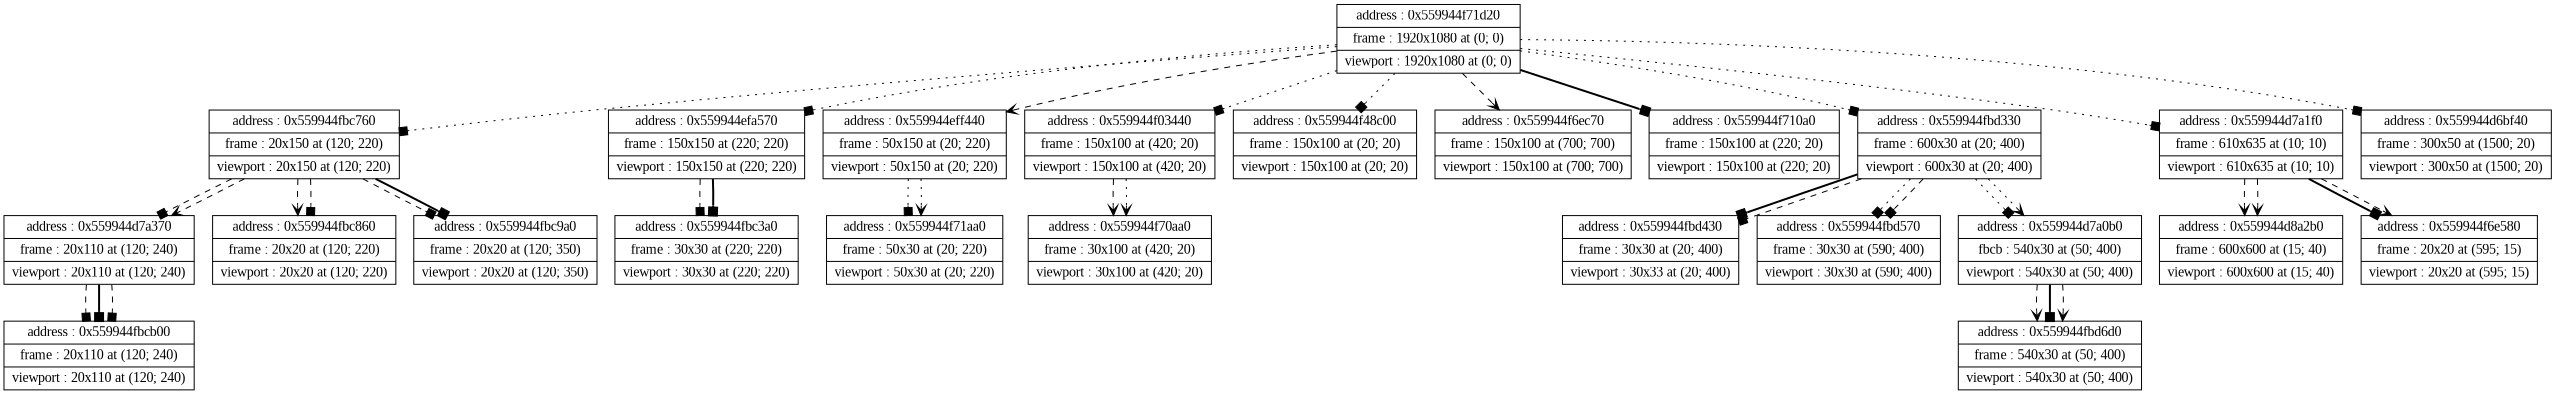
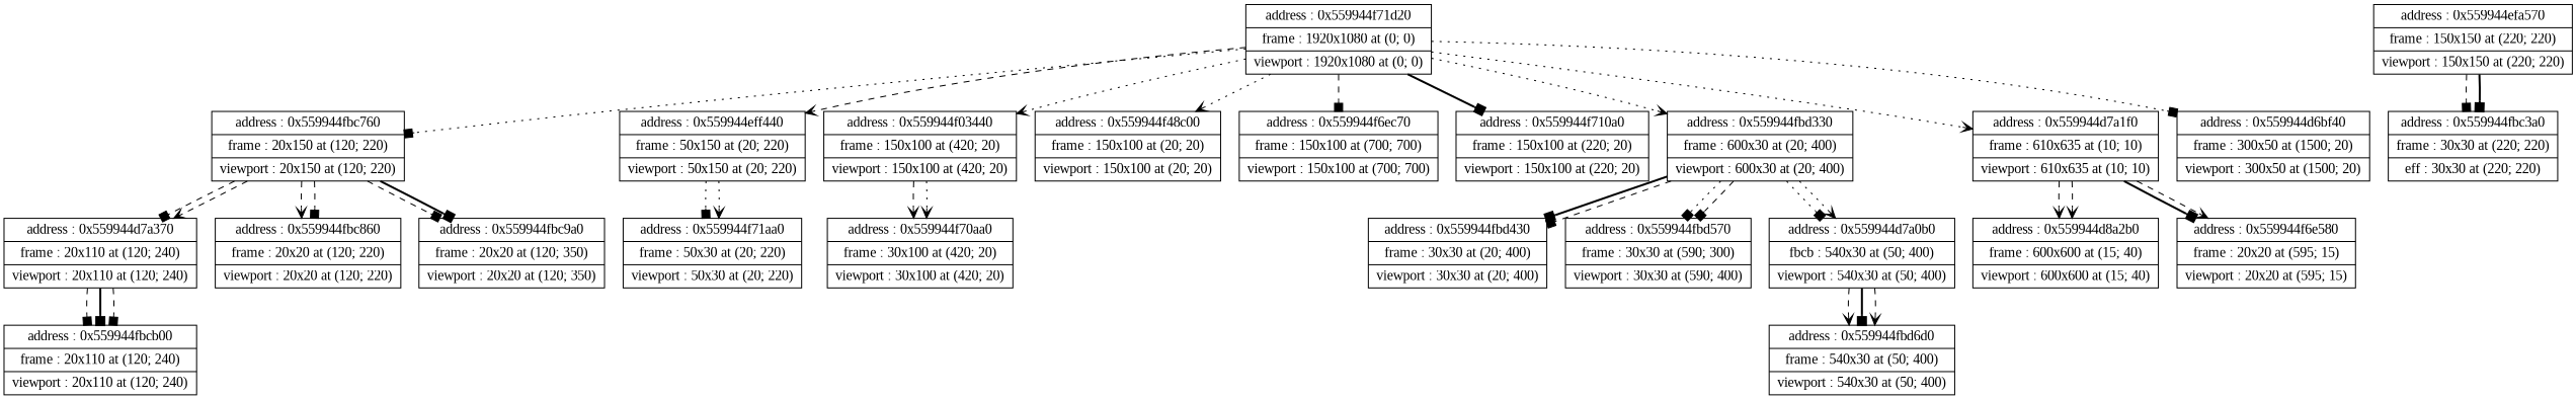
  digraph {
    fontname="Liberation Serif"
    node [fontname="Liberation Serif" shape=record]
    edge [arrowhead=box color=black fontname="Liberation Serif" style=dashed]
    n1 [label="{address : 0x559944d7a370 |frame : 20x110 at (120; 240) |viewport : 20x110 at (120; 240)}"]
    n2 [label="{address : 0x559944fbcb00 |frame : 20x110 at (120; 240) |viewport : 20x110 at (120; 240)}"]
    n3 [label="{address : 0x559944fbc760 |frame : 20x150 at (120; 220) |viewport : 20x150 at (120; 220)}"]
    n4 [label="{address : 0x559944fbc860 |frame : 20x20 at (120; 220) |viewport : 20x20 at (120; 220)}"]
    n5 [label="{address : 0x559944fbc9a0 |frame : 20x20 at (120; 350) |viewport : 20x20 at (120; 350)}"]
    n6 [label="{address : 0x559944efa570 |frame : 150x150 at (220; 220) |viewport : 150x150 at (220; 220)}"]
-   n7 [label="{address : 0x559944fbc3a0 |frame : 30x30 at (220; 220) |viewport : 30x30 at (220; 220)}"]
+   n7 [label="{address : 0x559944fbc3a0 |frame : 30x30 at (220; 220) |eff : 30x30 at (220; 220)}"]
    n8 [label="{address : 0x559944eff440 |frame : 50x150 at (20; 220) |viewport : 50x150 at (20; 220)}"]
    n9 [label="{address : 0x559944f71aa0 |frame : 50x30 at (20; 220) |viewport : 50x30 at (20; 220)}"]
    n10 [label="{address : 0x559944f03440 |frame : 150x100 at (420; 20) |viewport : 150x100 at (420; 20)}"]
    n11 [label="{address : 0x559944f70aa0 |frame : 30x100 at (420; 20) |viewport : 30x100 at (420; 20)}"]
    n12 [label="{address : 0x559944f48c00 |frame : 150x100 at (20; 20) |viewport : 150x100 at (20; 20)}"]
    n13 [label="{address : 0x559944f6ec70 |frame : 150x100 at (700; 700) |viewport : 150x100 at (700; 700)}"]
    n14 [label="{address : 0x559944f710a0 |frame : 150x100 at (220; 20) |viewport : 150x100 at (220; 20)}"]
    n15 [label="{address : 0x559944f71d20 |frame : 1920x1080 at (0; 0) |viewport : 1920x1080 at (0; 0)}"]
    n16 [label="{address : 0x559944fbd330 |frame : 600x30 at (20; 400) |viewport : 600x30 at (20; 400)}"]
    n17 [label="{address : 0x559944d7a1f0 |frame : 610x635 at (10; 10) |viewport : 610x635 at (10; 10)}"]
    n18 [label="{address : 0x559944d6bf40 |frame : 300x50 at (1500; 20) |viewport : 300x50 at (1500; 20)}"]
-   n19 [label="{address : 0x559944fbd430 |frame : 30x30 at (20; 400) |viewport : 30x33 at (20; 400)}"]
-   n20 [label="{address : 0x559944fbd570 |frame : 30x30 at (590; 400) |viewport : 30x30 at (590; 400)}"]
+   n19 [label="{address : 0x559944fbd430 |frame : 30x30 at (20; 400) |viewport : 30x30 at (20; 400)}"]
+   n20 [label="{address : 0x559944fbd570 |frame : 30x30 at (590; 300) |viewport : 30x30 at (590; 400)}"]
    n21 [label="{address : 0x559944d7a0b0 |fbcb : 540x30 at (50; 400) |viewport : 540x30 at (50; 400)}"]
    n22 [label="{address : 0x559944d8a2b0 |frame : 600x600 at (15; 40) |viewport : 600x600 at (15; 40)}"]
    n23 [label="{address : 0x559944f6e580 |frame : 20x20 at (595; 15) |viewport : 20x20 at (595; 15)}"]
    n24 [label="{address : 0x559944fbd6d0 |frame : 540x30 at (50; 400) |viewport : 540x30 at (50; 400)}"]
    n1 -> n2
    n1 -> n2 [style=bold]
    n1 -> n2
    n3 -> n1
    n3 -> n1 [arrowhead=vee]
    n3 -> n4 [arrowhead=vee]
    n3 -> n4
    n3 -> n5
    n3 -> n5 [style=bold]
    n6 -> n7
    n6 -> n7 [style=bold]
    n8 -> n9 [style=dotted]
    n8 -> n9 [arrowhead=vee style=dotted]
    n10 -> n11 [arrowhead=vee]
    n10 -> n11 [arrowhead=vee style=dotted]
    n15 -> n3 [style=dotted]
-   n15 -> n6 [style=dotted]
    n15 -> n8 [arrowhead=vee]
-   n15 -> n10 [style=dotted]
-   n15 -> n12 [style=dotted]
-   n15 -> n13 [arrowhead=vee]
+   n15 -> n10 [arrowhead=vee style=dotted]
+   n15 -> n12 [arrowhead=vee style=dotted]
+   n15 -> n13
    n15 -> n14 [style=bold]
-   n15 -> n16 [style=dotted]
-   n15 -> n17 [style=dotted]
+   n15 -> n16 [arrowhead=vee style=dotted]
+   n15 -> n17 [arrowhead=vee style=dotted]
    n15 -> n18 [style=dotted]
    n16 -> n19 [style=bold]
    n16 -> n19
    n16 -> n20 [style=dotted]
    n16 -> n20
    n16 -> n21 [style=dotted]
    n16 -> n21 [arrowhead=vee style=dotted]
    n17 -> n22 [arrowhead=vee]
    n17 -> n22 [arrowhead=vee]
    n17 -> n23 [style=bold]
    n17 -> n23 [arrowhead=vee]
    n21 -> n24 [arrowhead=vee]
    n21 -> n24 [style=bold]
    n21 -> n24 [arrowhead=vee]
  }
